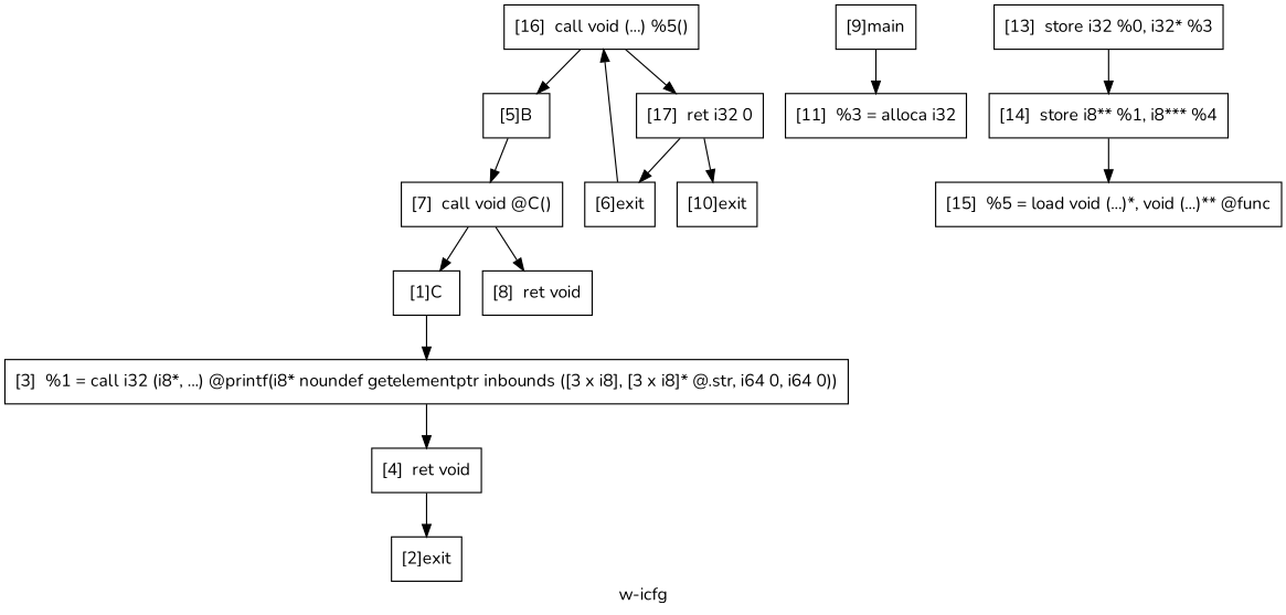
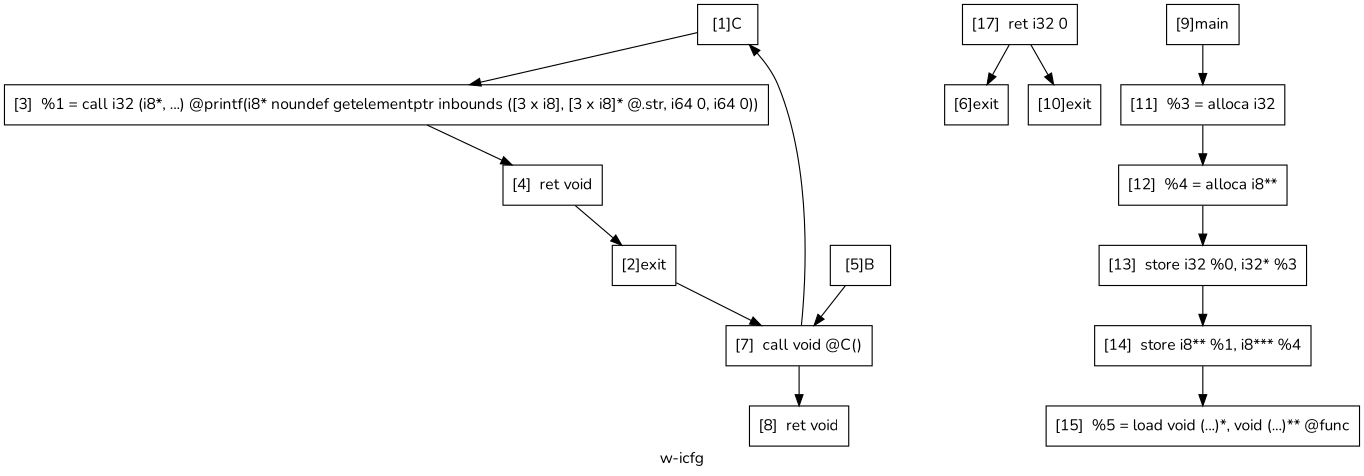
  digraph {
    fontname=Nunito
    label="w-icfg"
    node [color=black fontname=Nunito shape=rectangle]
    edge [color=black fontname=Nunito]
    n1 [label="[1]C"]
    n2 [label="[3]  %1 = call i32 (i8*, ...) @printf(i8* noundef getelementptr inbounds ([3 x i8], [3 x i8]* @.str, i64 0, i64 0))"]
    n3 [label="[4]  ret void"]
    n4 [label="[2]exit"]
    n5 [label="[7]  call void @C()"]
    n6 [label="[8]  ret void"]
    n7 [label="[5]B"]
    n8 [label="[6]exit"]
-   n9 [label="[16]  call void (...) %5()"]
    n10 [label="[17]  ret i32 0"]
    n11 [label="[9]main"]
    n12 [label="[11]  %3 = alloca i32"]
+   n13 [label="[12]  %4 = alloca i8**"]
    n14 [label="[10]exit"]
    n15 [label="[13]  store i32 %0, i32* %3"]
    n16 [label="[14]  store i8** %1, i8*** %4"]
    n17 [label="[15]  %5 = load void (...)*, void (...)** @func"]
    n1 -> n2
    n2 -> n3
    n3 -> n4
+   n4 -> n5
    n5 -> n1
    n5 -> n6
    n7 -> n5
-   n8 -> n9
-   n9 -> n7
-   n9 -> n10
    n10 -> n8
    n10 -> n14
    n11 -> n12
+   n12 -> n13
+   n13 -> n15
    n15 -> n16
    n16 -> n17
  }
